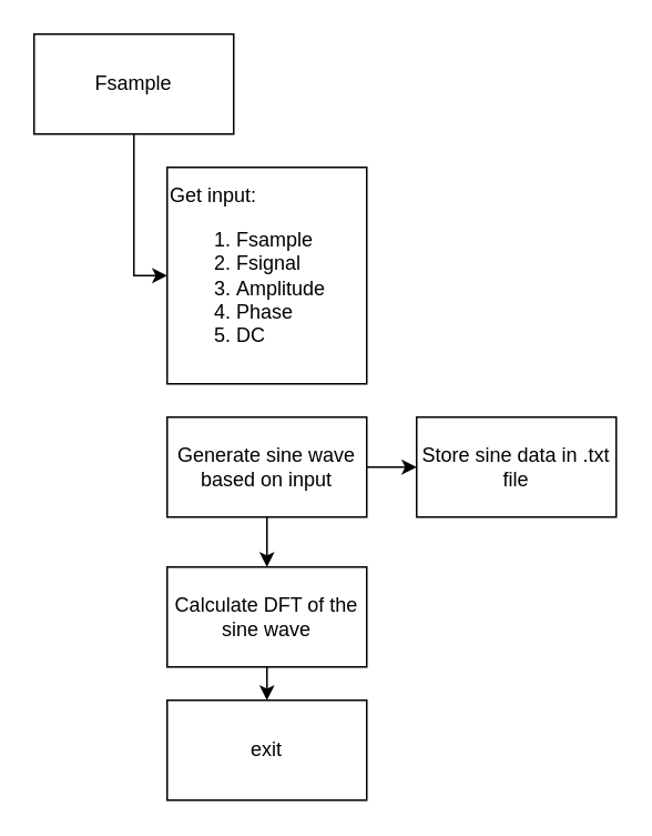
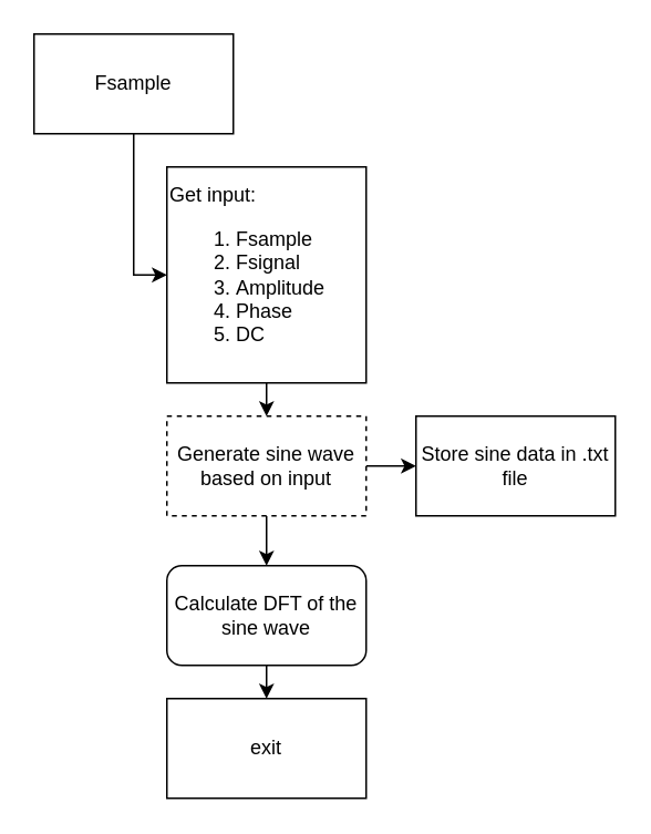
  <mxCell id="0" />
  <mxCell id="1" parent="0" />
  <mxCell id="2" style="edgeStyle=orthogonalEdgeStyle;rounded=0;orthogonalLoop=1;jettySize=auto;html=1;entryX=0;entryY=0.5;entryDx=0;entryDy=0;" edge="1" parent="1" source="3" target="5"><mxGeometry relative="1" as="geometry" /></mxCell>
  <mxCell id="3" value="Fsample" style="rounded=0;whiteSpace=wrap;html=1;" parent="1" vertex="1"><mxGeometry x="20" y="20" width="120" height="60" as="geometry" /></mxCell>
+ <mxCell id="4" style="edgeStyle=orthogonalEdgeStyle;rounded=0;orthogonalLoop=1;jettySize=auto;html=1;exitX=0.5;exitY=1;exitDx=0;exitDy=0;entryX=0.5;entryY=0;entryDx=0;entryDy=0;" edge="1" parent="1" source="5" target="8"><mxGeometry relative="1" as="geometry" /></mxCell>
  <mxCell id="5" value="Get input:&lt;br&gt;&lt;ol&gt;&lt;li&gt;Fsample&lt;/li&gt;&lt;li&gt;Fsignal&lt;/li&gt;&lt;li&gt;Amplitude&lt;/li&gt;&lt;li&gt;Phase&lt;/li&gt;&lt;li&gt;DC&lt;/li&gt;&lt;/ol&gt;" style="rounded=0;whiteSpace=wrap;html=1;align=left;" vertex="1" parent="1"><mxGeometry x="100" y="100" width="120" height="130" as="geometry" /></mxCell>
  <mxCell id="6" style="edgeStyle=orthogonalEdgeStyle;rounded=0;orthogonalLoop=1;jettySize=auto;html=1;exitX=1;exitY=0.5;exitDx=0;exitDy=0;entryX=0;entryY=0.5;entryDx=0;entryDy=0;" edge="1" parent="1" source="8" target="9"><mxGeometry relative="1" as="geometry" /></mxCell>
  <mxCell id="7" style="edgeStyle=orthogonalEdgeStyle;rounded=0;orthogonalLoop=1;jettySize=auto;html=1;exitX=0.5;exitY=1;exitDx=0;exitDy=0;entryX=0.5;entryY=0;entryDx=0;entryDy=0;" edge="1" parent="1" source="8" target="11"><mxGeometry relative="1" as="geometry" /></mxCell>
- <mxCell id="8" value="Generate sine wave based on input" style="rounded=0;whiteSpace=wrap;html=1;" vertex="1" parent="1"><mxGeometry x="100" y="250" width="120" height="60" as="geometry" /></mxCell>
+ <mxCell id="8" value="Generate sine wave based on input" style="rounded=0;whiteSpace=wrap;html=1;dashed=1;" vertex="1" parent="1"><mxGeometry x="100" y="250" width="120" height="60" as="geometry" /></mxCell>
  <mxCell id="9" value="Store sine data in .txt file" style="rounded=0;whiteSpace=wrap;html=1;" vertex="1" parent="1"><mxGeometry x="250" y="250" width="120" height="60" as="geometry" /></mxCell>
  <mxCell id="10" style="edgeStyle=orthogonalEdgeStyle;rounded=0;orthogonalLoop=1;jettySize=auto;html=1;exitX=0.5;exitY=1;exitDx=0;exitDy=0;entryX=0.5;entryY=0;entryDx=0;entryDy=0;" edge="1" parent="1" source="11" target="12"><mxGeometry relative="1" as="geometry" /></mxCell>
- <mxCell id="11" value="Calculate DFT of the sine wave" style="rounded=0;whiteSpace=wrap;html=1;" vertex="1" parent="1"><mxGeometry x="100" y="340" width="120" height="60" as="geometry" /></mxCell>
+ <mxCell id="11" value="Calculate DFT of the sine wave" style="whiteSpace=wrap;html=1;rounded=1;" vertex="1" parent="1"><mxGeometry x="100" y="340" width="120" height="60" as="geometry" /></mxCell>
  <mxCell id="12" value="exit" style="rounded=0;whiteSpace=wrap;html=1;" vertex="1" parent="1"><mxGeometry x="100" y="420" width="120" height="60" as="geometry" /></mxCell>
